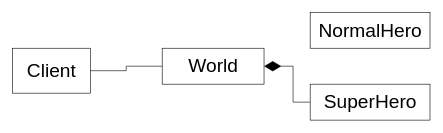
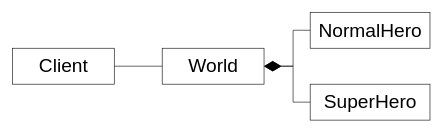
  <mxCell id="0" />
  <mxCell id="1" parent="0" />
  <mxCell id="2" value="" style="edgeStyle=orthogonalEdgeStyle;rounded=0;orthogonalLoop=1;jettySize=auto;html=1;endSize=16;startSize=16;endArrow=none;" parent="1" source="3" target="6" edge="1"><mxGeometry relative="1" as="geometry" /></mxCell>
- <mxCell id="3" value="Client" style="html=1;fontSize=32;" parent="1" vertex="1"><mxGeometry x="20" y="80" width="130" height="75" as="geometry" /></mxCell>
+ <mxCell id="3" value="Client" style="html=1;fontSize=32;" parent="1" vertex="1"><mxGeometry x="20" y="80" width="170" height="60" as="geometry" /></mxCell>
+ <mxCell id="4" value="" style="edgeStyle=orthogonalEdgeStyle;rounded=0;orthogonalLoop=1;jettySize=auto;html=1;startArrow=diamondThin;startFill=1;endArrow=none;endFill=0;endSize=26;startSize=26;" parent="1" source="6" target="7" edge="1"><mxGeometry relative="1" as="geometry" /></mxCell>
  <mxCell id="5" style="edgeStyle=orthogonalEdgeStyle;rounded=0;orthogonalLoop=1;jettySize=auto;html=1;startArrow=diamondThin;startFill=1;endArrow=none;endFill=0;startSize=26;endSize=26;" parent="1" source="6" target="8" edge="1"><mxGeometry relative="1" as="geometry" /></mxCell>
  <mxCell id="6" value="World" style="html=1;fontSize=32;" parent="1" vertex="1"><mxGeometry x="270" y="80" width="170" height="60" as="geometry" /></mxCell>
  <mxCell id="7" value="NormalHero" style="html=1;fontSize=32;" parent="1" vertex="1"><mxGeometry x="517" y="20" width="200" height="60" as="geometry" /></mxCell>
  <mxCell id="8" value="SuperHero" style="html=1;fontSize=32;" parent="1" vertex="1"><mxGeometry x="517" y="140" width="200" height="60" as="geometry" /></mxCell>
